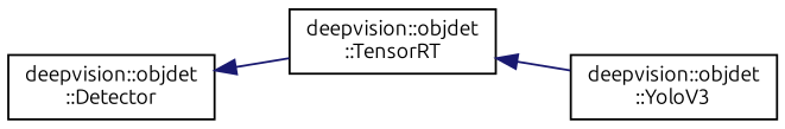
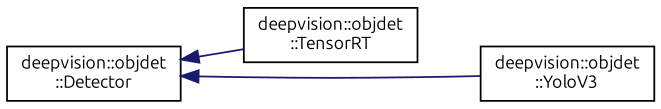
  digraph {
    fontname=Ubuntu
    rankdir=LR
    node [color=black fillcolor=white fontname=Ubuntu fontsize=10 shape=record style=filled]
    edge [color=midnightblue dir=back fontname=Ubuntu fontsize=10 labelfontname=Helvetica labelfontsize=10 style=solid]
    n1 [height=0.2 label="deepvision::objdet\l::Detector" width=0.4]
    n2 [height=0.2 label="deepvision::objdet\l::TensorRT" width=0.4]
    n3 [height=0.2 label="deepvision::objdet\l::YoloV3" width=0.4]
    n1 -> n2
-   n2 -> n3
+   n1 -> n3
  }
